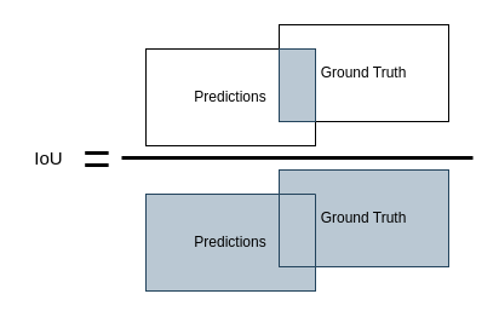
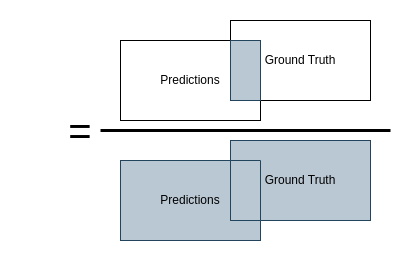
  <mxCell id="0" />
  <mxCell id="1" parent="0" />
  <mxCell id="2" value="" style="endArrow=none;html=1;strokeWidth=3;" edge="1" parent="1"><mxGeometry width="50" height="50" relative="1" as="geometry"><mxPoint x="100" y="130" as="sourcePoint" /><mxPoint x="390" y="130" as="targetPoint" /></mxGeometry></mxCell>
- <mxCell id="3" value="&lt;font style=&quot;font-size: 15px&quot;&gt;IoU&lt;/font&gt;" style="text;html=1;strokeColor=none;fillColor=none;align=center;verticalAlign=middle;whiteSpace=wrap;rounded=0;shadow=0;sketch=0;" vertex="1" parent="1"><mxGeometry x="20" y="120" width="40" height="20" as="geometry" /></mxCell>
  <mxCell id="4" value="&lt;font style=&quot;font-size: 40px&quot;&gt;=&lt;/font&gt;" style="text;html=1;strokeColor=none;fillColor=none;align=center;verticalAlign=middle;whiteSpace=wrap;rounded=0;shadow=0;sketch=0;" vertex="1" parent="1"><mxGeometry x="60" y="120" width="40" height="20" as="geometry" /></mxCell>
  <mxCell id="5" value="Predictions" style="parallelogram;whiteSpace=wrap;html=1;shadow=0;sketch=0;strokeWidth=1;fillColor=none;" vertex="1" parent="1"><mxGeometry x="120" y="40" width="140" height="80" as="geometry" /></mxCell>
  <mxCell id="6" value="Ground Truth" style="parallelogram;whiteSpace=wrap;html=1;shadow=0;sketch=0;strokeWidth=1;fillColor=none;" vertex="1" parent="1"><mxGeometry x="230" y="20" width="140" height="80" as="geometry" /></mxCell>
  <mxCell id="7" value="" style="shape=parallelogram;perimeter=parallelogramPerimeter;whiteSpace=wrap;html=1;fixedSize=1;shadow=0;sketch=0;strokeWidth=1;fillColor=#bac8d3;size=0;strokeColor=#23445d;" vertex="1" parent="1"><mxGeometry x="230" y="40" width="30" height="60" as="geometry" /></mxCell>
  <mxCell id="8" value="Predictions" style="parallelogram;whiteSpace=wrap;html=1;shadow=0;sketch=0;strokeWidth=1;fillColor=#bac8d3;strokeColor=#23445d;" vertex="1" parent="1"><mxGeometry x="120" y="160" width="140" height="80" as="geometry" /></mxCell>
  <mxCell id="9" value="Ground Truth" style="parallelogram;whiteSpace=wrap;html=1;shadow=0;sketch=0;strokeWidth=1;fillColor=#bac8d3;strokeColor=#23445d;" vertex="1" parent="1"><mxGeometry x="230" y="140" width="140" height="80" as="geometry" /></mxCell>
  <mxCell id="10" value="" style="shape=parallelogram;perimeter=parallelogramPerimeter;whiteSpace=wrap;html=1;fixedSize=1;shadow=0;sketch=0;strokeWidth=1;fillColor=#bac8d3;size=0;strokeColor=#23445d;" vertex="1" parent="1"><mxGeometry x="230" y="160" width="30" height="60" as="geometry" /></mxCell>
